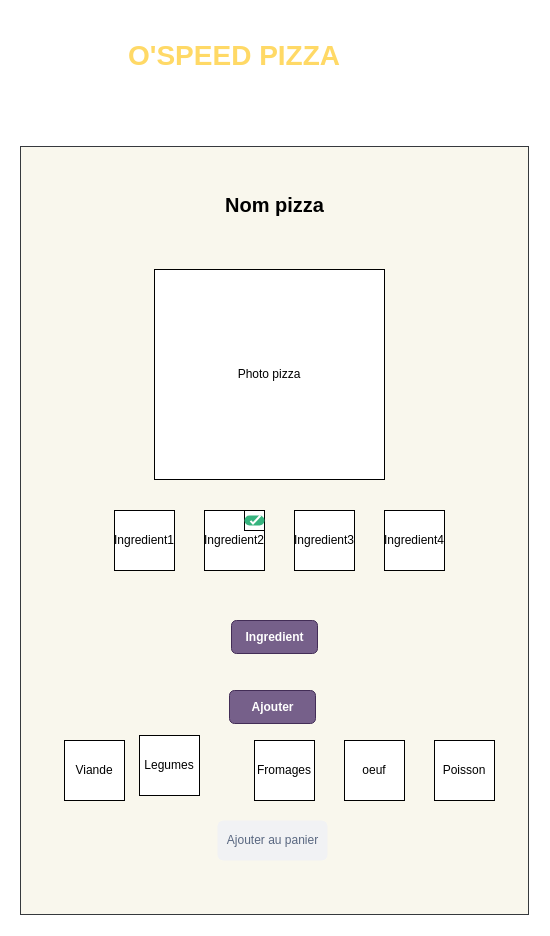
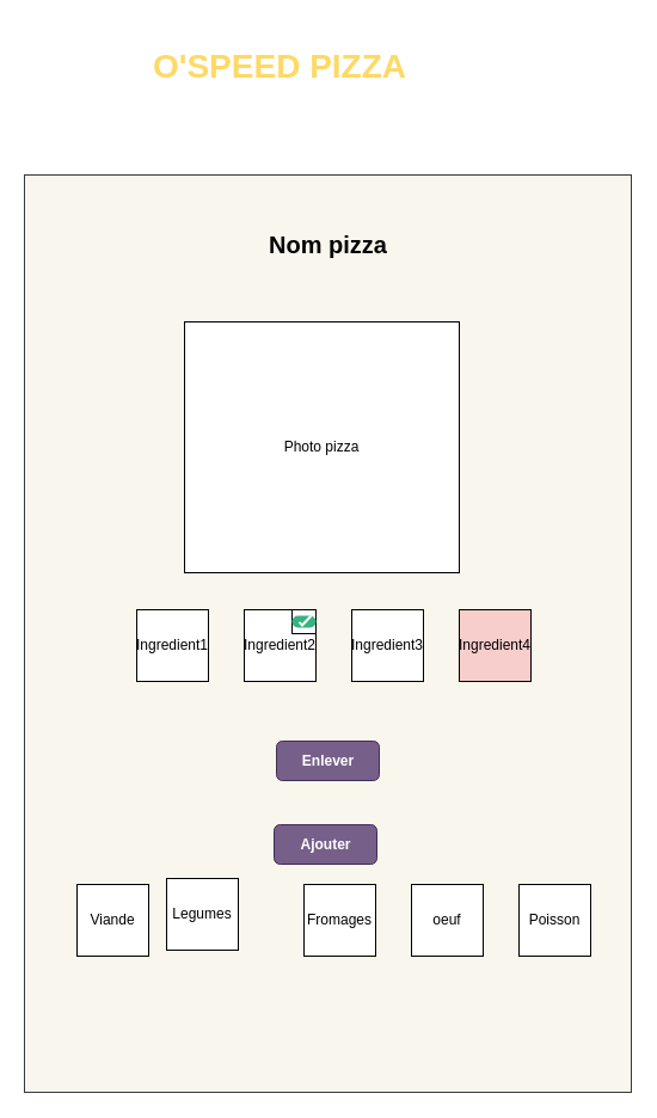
  <mxCell id="0" />
  <mxCell id="1" parent="0" />
  <mxCell id="2" value="&lt;font color=&quot;#ffd966&quot;&gt;&lt;span style=&quot;font-size: 28px&quot;&gt;&lt;b&gt;O'SPEED PIZZA&lt;/b&gt;&lt;/span&gt;&lt;/font&gt;" style="text;html=1;strokeColor=none;fillColor=none;align=center;verticalAlign=middle;whiteSpace=wrap;rounded=0;" vertex="1" parent="1"><mxGeometry x="94" y="20" width="280" height="70" as="geometry" /></mxCell>
  <mxCell id="3" value="" style="rounded=0;whiteSpace=wrap;html=1;fillColor=#f9f7ed;strokeColor=#36393d;" vertex="1" parent="1"><mxGeometry x="20" y="146" width="508" height="768" as="geometry" /></mxCell>
  <mxCell id="4" value="&lt;font style=&quot;font-size: 20px&quot;&gt;&lt;b&gt;Nom pizza&lt;/b&gt;&lt;/font&gt;" style="text;html=1;align=center;verticalAlign=middle;resizable=0;points=[];autosize=1;" vertex="1" parent="1"><mxGeometry x="219" y="194" width="110" height="20" as="geometry" /></mxCell>
  <mxCell id="5" value="Photo pizza" style="whiteSpace=wrap;html=1;" vertex="1" parent="1"><mxGeometry x="154" y="269" width="230" height="210" as="geometry" /></mxCell>
- <mxCell id="6" value="Ajouter au panier" style="rounded=1;align=center;fillColor=#F1F2F4;strokeColor=none;html=1;fontColor=#596780;fontSize=12" vertex="1" parent="1"><mxGeometry x="217" y="820" width="110" height="40" as="geometry" /></mxCell>
  <mxCell id="7" value="Ingredient1" style="whiteSpace=wrap;html=1;aspect=fixed;" vertex="1" parent="1"><mxGeometry x="114" y="510" width="60" height="60" as="geometry" /></mxCell>
  <mxCell id="8" value="Ingredient2" style="whiteSpace=wrap;html=1;aspect=fixed;" vertex="1" parent="1"><mxGeometry x="204" y="510" width="60" height="60" as="geometry" /></mxCell>
  <mxCell id="9" value="Ingredient3" style="whiteSpace=wrap;html=1;aspect=fixed;" vertex="1" parent="1"><mxGeometry x="294" y="510" width="60" height="60" as="geometry" /></mxCell>
- <mxCell id="10" value="Ingredient4" style="whiteSpace=wrap;html=1;aspect=fixed;" vertex="1" parent="1"><mxGeometry x="384" y="510" width="60" height="60" as="geometry" /></mxCell>
+ <mxCell id="10" value="Ingredient4" style="whiteSpace=wrap;html=1;aspect=fixed;fillColor=#f8cecc;" vertex="1" parent="1"><mxGeometry x="384" y="510" width="60" height="60" as="geometry" /></mxCell>
  <mxCell id="11" value="" style="whiteSpace=wrap;html=1;aspect=fixed;" vertex="1" parent="1"><mxGeometry x="244" y="510" width="20" height="20" as="geometry" /></mxCell>
  <mxCell id="12" value="" style="fillColor=#36B37E;strokeColor=none;rounded=1;arcSize=50" vertex="1" parent="1"><mxGeometry x="244" y="515" width="20" height="10" as="geometry" /></mxCell>
  <mxCell id="13" value="" style="html=1;shadow=0;dashed=0;shape=mxgraph.atlassian.check;strokeColor=#ffffff;strokeWidth=2" vertex="1" parent="12"><mxGeometry y="0.5" width="10" height="8" relative="1" as="geometry"><mxPoint x="6" y="-5" as="offset" /></mxGeometry></mxCell>
- <mxCell id="14" value="&lt;b&gt;Ingredient&lt;/b&gt;" style="rounded=1;fillColor=#76608a;strokeColor=#432D57;html=1;fontColor=#ffffff;align=center;verticalAlign=middle;fontStyle=0;fontSize=12" vertex="1" parent="1"><mxGeometry x="231" y="620" width="86" height="33" as="geometry" /></mxCell>
+ <mxCell id="14" value="&lt;b&gt;Enlever&lt;/b&gt;" style="rounded=1;fillColor=#76608a;strokeColor=#432D57;html=1;fontColor=#ffffff;align=center;verticalAlign=middle;fontStyle=0;fontSize=12" vertex="1" parent="1"><mxGeometry x="231" y="620" width="86" height="33" as="geometry" /></mxCell>
  <mxCell id="15" value="&lt;b&gt;Ajouter&lt;/b&gt;" style="rounded=1;fillColor=#76608a;strokeColor=#432D57;html=1;fontColor=#ffffff;align=center;verticalAlign=middle;fontStyle=0;fontSize=12" vertex="1" parent="1"><mxGeometry x="229" y="690" width="86" height="33" as="geometry" /></mxCell>
  <mxCell id="16" value="Viande" style="whiteSpace=wrap;html=1;aspect=fixed;" vertex="1" parent="1"><mxGeometry x="64" y="740" width="60" height="60" as="geometry" /></mxCell>
  <mxCell id="17" value="Legumes" style="whiteSpace=wrap;html=1;aspect=fixed;" vertex="1" parent="1"><mxGeometry x="139" y="735" width="60" height="60" as="geometry" /></mxCell>
  <mxCell id="18" value="Fromages" style="whiteSpace=wrap;html=1;aspect=fixed;" vertex="1" parent="1"><mxGeometry x="254" y="740" width="60" height="60" as="geometry" /></mxCell>
  <mxCell id="19" value="oeuf" style="whiteSpace=wrap;html=1;aspect=fixed;" vertex="1" parent="1"><mxGeometry x="344" y="740" width="60" height="60" as="geometry" /></mxCell>
  <mxCell id="20" value="Poisson" style="whiteSpace=wrap;html=1;aspect=fixed;" vertex="1" parent="1"><mxGeometry x="434" y="740" width="60" height="60" as="geometry" /></mxCell>
